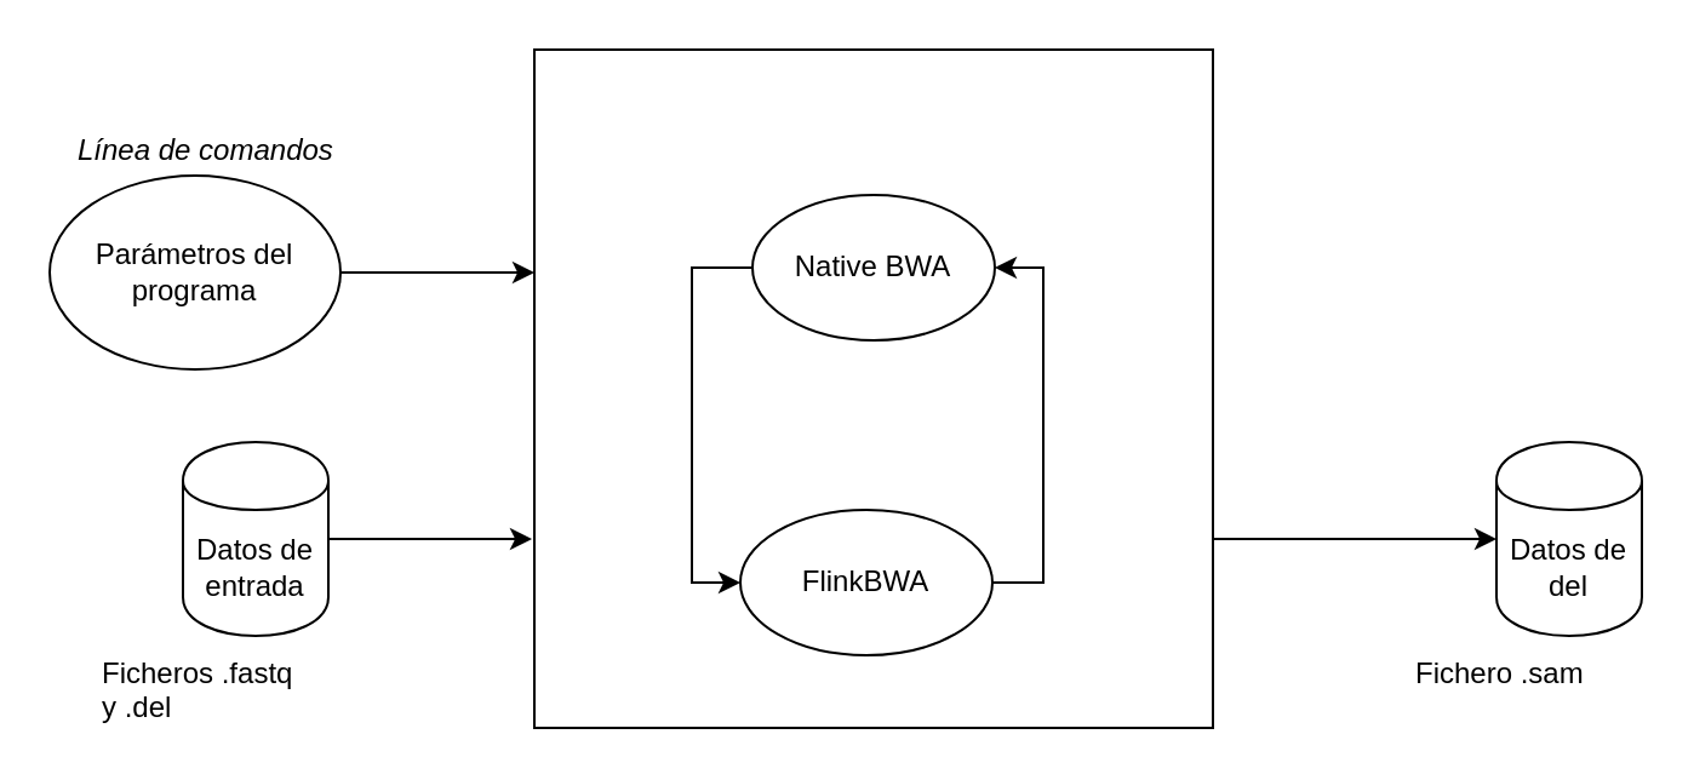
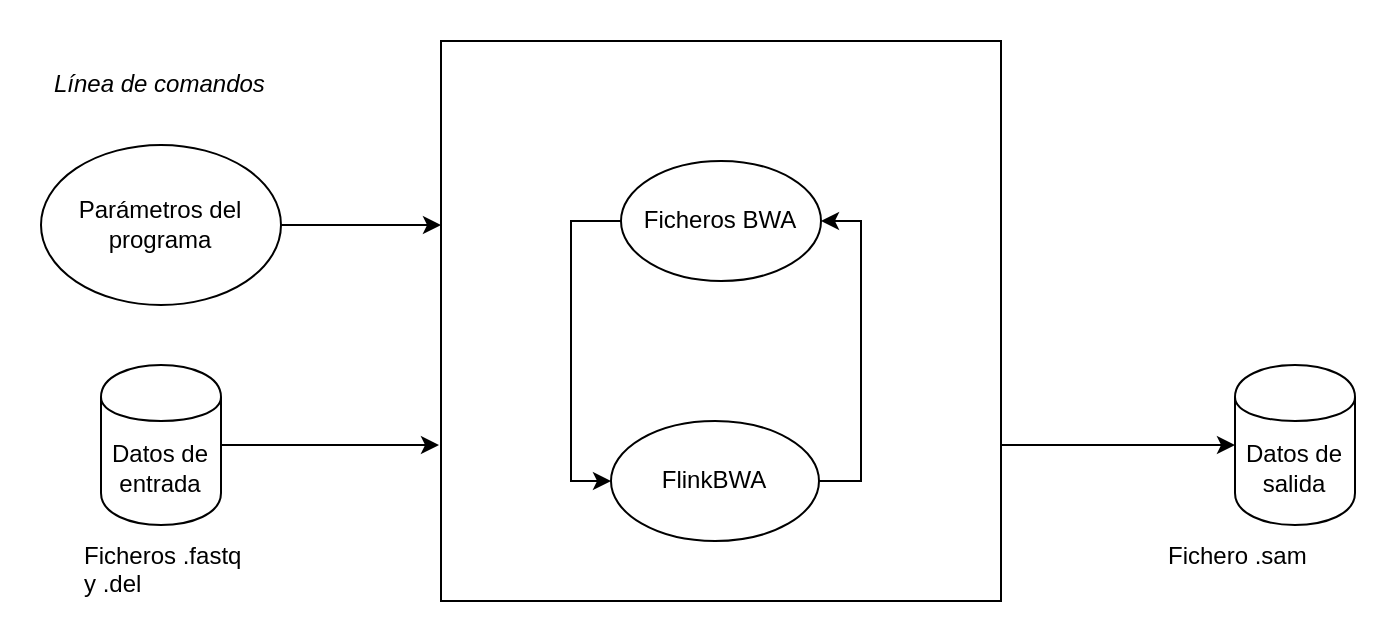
  <mxCell id="0" />
  <mxCell id="1" parent="0" />
  <mxCell id="2" style="edgeStyle=orthogonalEdgeStyle;rounded=0;orthogonalLoop=1;jettySize=auto;html=1;exitX=1;exitY=0.5;exitDx=0;exitDy=0;entryX=0;entryY=0.464;entryDx=0;entryDy=0;entryPerimeter=0;" edge="1" parent="1" source="3"><mxGeometry relative="1" as="geometry"><mxPoint x="220" y="112" as="targetPoint" /></mxGeometry></mxCell>
  <mxCell id="3" value="Parámetros del programa" style="ellipse;whiteSpace=wrap;html=1;" vertex="1" parent="1"><mxGeometry x="20" y="72" width="120" height="80" as="geometry" /></mxCell>
  <mxCell id="4" value="Parámetros del programa" style="ellipse;whiteSpace=wrap;html=1;" vertex="1" parent="1"><mxGeometry x="220" y="110" width="120" height="80" as="geometry" /></mxCell>
- <mxCell id="5" value="&lt;i&gt;Línea de comandos&lt;/i&gt;" style="text;html=1;resizable=0;points=[];autosize=1;align=left;verticalAlign=top;spacingTop=-4;" vertex="1" parent="1"><mxGeometry x="30" y="52" width="120" height="20" as="geometry" /></mxCell>
+ <mxCell id="5" value="&lt;i&gt;Línea de comandos&lt;/i&gt;" style="text;html=1;resizable=0;points=[];autosize=1;align=left;verticalAlign=top;spacingTop=-4;" vertex="1" parent="1"><mxGeometry x="25" y="32" width="120" height="20" as="geometry" /></mxCell>
  <mxCell id="6" style="edgeStyle=orthogonalEdgeStyle;rounded=0;orthogonalLoop=1;jettySize=auto;html=1;exitX=1;exitY=0.75;exitDx=0;exitDy=0;entryX=0;entryY=0.6;entryDx=0;entryDy=0;entryPerimeter=0;" edge="1" parent="1"><mxGeometry relative="1" as="geometry"><mxPoint x="497" y="222" as="sourcePoint" /><mxPoint x="617" y="222" as="targetPoint" /></mxGeometry></mxCell>
  <mxCell id="7" value="" style="whiteSpace=wrap;html=1;aspect=fixed;" vertex="1" parent="1"><mxGeometry x="220" y="20" width="280" height="280" as="geometry" /></mxCell>
  <mxCell id="8" style="edgeStyle=orthogonalEdgeStyle;rounded=0;orthogonalLoop=1;jettySize=auto;html=1;exitX=0.5;exitY=1;exitDx=0;exitDy=0;" edge="1" parent="1" source="7" target="7"><mxGeometry relative="1" as="geometry" /></mxCell>
  <mxCell id="9" style="edgeStyle=orthogonalEdgeStyle;rounded=0;orthogonalLoop=1;jettySize=auto;html=1;exitX=0;exitY=0.5;exitDx=0;exitDy=0;entryX=0;entryY=0.5;entryDx=0;entryDy=0;" edge="1" parent="1" source="10" target="12"><mxGeometry relative="1" as="geometry" /></mxCell>
- <mxCell id="10" value="Native BWA" style="ellipse;whiteSpace=wrap;html=1;" vertex="1" parent="1"><mxGeometry x="310" y="80" width="100" height="60" as="geometry" /></mxCell>
+ <mxCell id="10" value="Ficheros BWA" style="ellipse;whiteSpace=wrap;html=1;" vertex="1" parent="1"><mxGeometry x="310" y="80" width="100" height="60" as="geometry" /></mxCell>
  <mxCell id="11" style="edgeStyle=orthogonalEdgeStyle;rounded=0;orthogonalLoop=1;jettySize=auto;html=1;exitX=1;exitY=0.5;exitDx=0;exitDy=0;entryX=1;entryY=0.5;entryDx=0;entryDy=0;" edge="1" parent="1" source="12" target="10"><mxGeometry relative="1" as="geometry" /></mxCell>
  <mxCell id="12" value="FlinkBWA" style="ellipse;whiteSpace=wrap;html=1;" vertex="1" parent="1"><mxGeometry x="305" y="210" width="104" height="60" as="geometry" /></mxCell>
  <mxCell id="13" style="edgeStyle=orthogonalEdgeStyle;rounded=0;orthogonalLoop=1;jettySize=auto;html=1;exitX=1;exitY=0.5;exitDx=0;exitDy=0;entryX=-0.004;entryY=0.857;entryDx=0;entryDy=0;entryPerimeter=0;" edge="1" parent="1" source="14"><mxGeometry relative="1" as="geometry"><mxPoint x="219" y="222" as="targetPoint" /></mxGeometry></mxCell>
- <mxCell id="14" value="Datos de entrada" style="shape=cylinder;whiteSpace=wrap;html=1;boundedLbl=1;backgroundOutline=1;" vertex="1" parent="1"><mxGeometry x="75" y="182" width="60" height="80" as="geometry" /></mxCell>
+ <mxCell id="14" value="Datos de entrada" style="shape=cylinder;whiteSpace=wrap;html=1;boundedLbl=1;backgroundOutline=1;" vertex="1" parent="1"><mxGeometry x="50" y="182" width="60" height="80" as="geometry" /></mxCell>
  <mxCell id="15" value="Ficheros .fastq &lt;br&gt;y .del&lt;br&gt;" style="text;html=1;resizable=0;points=[];autosize=1;align=left;verticalAlign=top;spacingTop=-4;" vertex="1" parent="1"><mxGeometry x="40" y="268" width="100" height="30" as="geometry" /></mxCell>
- <mxCell id="16" value="Datos de del" style="shape=cylinder;whiteSpace=wrap;html=1;boundedLbl=1;backgroundOutline=1;" vertex="1" parent="1"><mxGeometry x="617" y="182" width="60" height="80" as="geometry" /></mxCell>
+ <mxCell id="16" value="Datos de salida" style="shape=cylinder;whiteSpace=wrap;html=1;boundedLbl=1;backgroundOutline=1;" vertex="1" parent="1"><mxGeometry x="617" y="182" width="60" height="80" as="geometry" /></mxCell>
  <mxCell id="17" value="Fichero .sam&lt;br&gt;" style="text;html=1;resizable=0;points=[];autosize=1;align=left;verticalAlign=top;spacingTop=-4;" vertex="1" parent="1"><mxGeometry x="582" y="268" width="80" height="20" as="geometry" /></mxCell>
